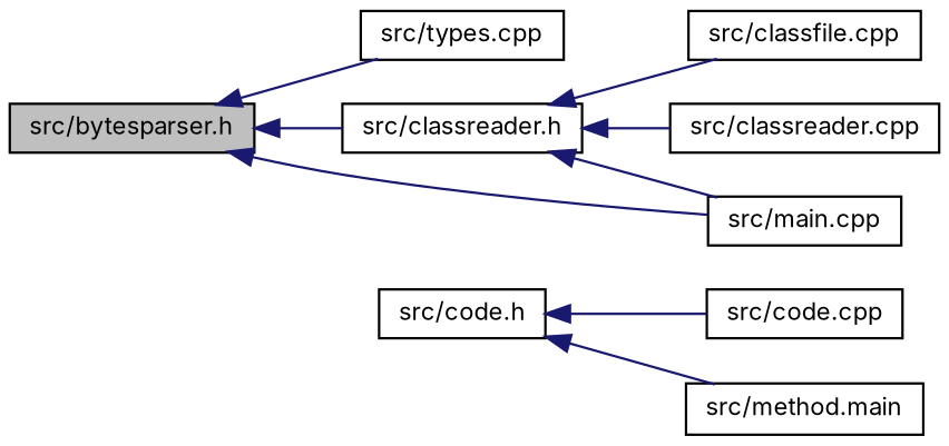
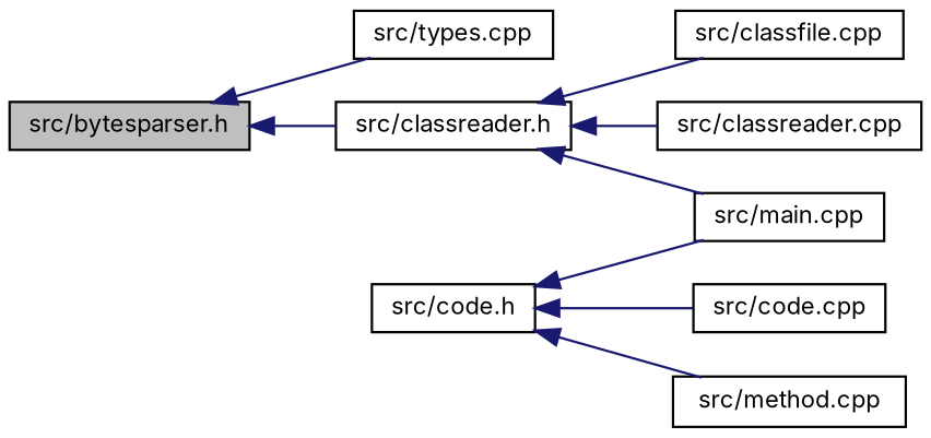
  digraph {
    fontname=Inter
    rankdir=LR
    node [color=black fontname=Inter fontsize=10 shape=record]
    edge [color=midnightblue dir=back fontname=Inter fontsize=10 labelfontname=Helvetica labelfontsize=10 style=solid]
    n1 [fillcolor=grey75 fontcolor=black height=0.2 label="src/bytesparser.h" style=filled width=0.4]
    n2 [height=0.2 label="src/classreader.h" width=0.4]
    n3 [height=0.2 label="src/main.cpp" width=0.4]
    n4 [height=0.2 label="src/types.cpp" width=0.4]
    n5 [height=0.2 label="src/classfile.cpp" width=0.4]
    n6 [height=0.2 label="src/classreader.cpp" width=0.4]
    n7 [height=0.2 label="src/code.h" width=0.4]
-   n8 [height=0.2 label="src/method.main" width=0.4]
+   n8 [height=0.2 label="src/method.cpp" width=0.4]
    n9 [height=0.2 label="src/code.cpp" width=0.4]
    n1 -> n2
-   n1 -> n3
+   n7 -> n3
    n1 -> n4
    n2 -> n3
    n2 -> n5
    n2 -> n6
    n7 -> n8
    n7 -> n9
  }
